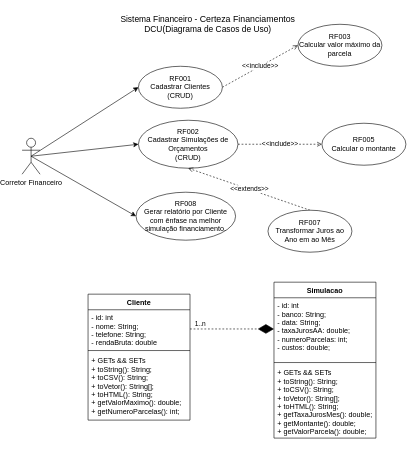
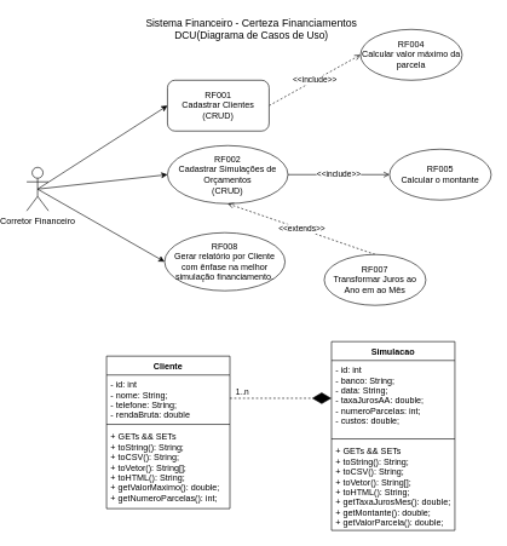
  <mxCell id="0" />
  <mxCell id="1" parent="0" />
  <mxCell id="2" style="rounded=0;orthogonalLoop=1;jettySize=auto;html=1;exitX=0.5;exitY=0.5;exitDx=0;exitDy=0;exitPerimeter=0;entryX=0;entryY=0.5;entryDx=0;entryDy=0;" edge="1" parent="1" source="5" target="7"><mxGeometry relative="1" as="geometry" /></mxCell>
  <mxCell id="3" style="edgeStyle=none;rounded=0;orthogonalLoop=1;jettySize=auto;html=1;exitX=0.5;exitY=0.5;exitDx=0;exitDy=0;exitPerimeter=0;entryX=0;entryY=0.5;entryDx=0;entryDy=0;" edge="1" parent="1" source="5" target="9"><mxGeometry relative="1" as="geometry" /></mxCell>
  <mxCell id="4" style="edgeStyle=none;rounded=0;orthogonalLoop=1;jettySize=auto;html=1;exitX=0.5;exitY=0.5;exitDx=0;exitDy=0;exitPerimeter=0;entryX=0;entryY=0.5;entryDx=0;entryDy=0;" edge="1" parent="1" source="5" target="14"><mxGeometry relative="1" as="geometry" /></mxCell>
  <mxCell id="5" value="Corretor Financeiro" style="shape=umlActor;verticalLabelPosition=bottom;verticalAlign=top;html=1;outlineConnect=0;" vertex="1" parent="1"><mxGeometry x="20" y="230" width="30" height="60" as="geometry" /></mxCell>
  <mxCell id="6" value="&amp;lt;&amp;lt;include&amp;gt;&amp;gt;" style="edgeStyle=none;rounded=0;orthogonalLoop=1;jettySize=auto;html=1;exitX=1;exitY=0.5;exitDx=0;exitDy=0;entryX=0;entryY=0.5;entryDx=0;entryDy=0;dashed=1;endArrow=open;endFill=0;" edge="1" parent="1" source="7" target="10"><mxGeometry relative="1" as="geometry" /></mxCell>
- <mxCell id="7" value="RF001&lt;br&gt;Cadastrar Clientes&lt;br&gt;(CRUD)" style="ellipse;whiteSpace=wrap;html=1;" vertex="1" parent="1"><mxGeometry x="214" y="110" width="140" height="70" as="geometry" /></mxCell>
- <mxCell id="8" value="&amp;lt;&amp;lt;include&amp;gt;&amp;gt;" style="edgeStyle=none;rounded=0;orthogonalLoop=1;jettySize=auto;html=1;exitX=1;exitY=0.5;exitDx=0;exitDy=0;entryX=0;entryY=0.5;entryDx=0;entryDy=0;dashed=1;endArrow=open;endFill=0;" edge="1" parent="1" source="9" target="11"><mxGeometry relative="1" as="geometry" /></mxCell>
+ <mxCell id="7" value="RF001&lt;br&gt;Cadastrar Clientes&lt;br&gt;(CRUD)" style="whiteSpace=wrap;html=1;rounded=1;" vertex="1" parent="1"><mxGeometry x="214" y="110" width="140" height="70" as="geometry" /></mxCell>
+ <mxCell id="8" value="&amp;lt;&amp;lt;include&amp;gt;&amp;gt;" style="edgeStyle=none;rounded=0;orthogonalLoop=1;jettySize=auto;html=1;exitX=1;exitY=0.5;exitDx=0;exitDy=0;entryX=0;entryY=0.5;entryDx=0;entryDy=0;dashed=0;endArrow=open;endFill=0;" edge="1" parent="1" source="9" target="11"><mxGeometry relative="1" as="geometry" /></mxCell>
  <mxCell id="9" value="RF002&lt;br&gt;Cadastrar Simulações de Orçamentos&lt;br&gt;(CRUD)" style="ellipse;whiteSpace=wrap;html=1;" vertex="1" parent="1"><mxGeometry x="214" y="200" width="166" height="80" as="geometry" /></mxCell>
- <mxCell id="10" value="RF003&lt;br&gt;Calcular valor máximo da parcela" style="ellipse;whiteSpace=wrap;html=1;" vertex="1" parent="1"><mxGeometry x="480" y="40" width="140" height="70" as="geometry" /></mxCell>
+ <mxCell id="10" value="RF004&lt;br&gt;Calcular valor máximo da parcela" style="ellipse;whiteSpace=wrap;html=1;" vertex="1" parent="1"><mxGeometry x="480" y="40" width="140" height="70" as="geometry" /></mxCell>
  <mxCell id="11" value="RF005&lt;br&gt;Calcular o montante" style="ellipse;whiteSpace=wrap;html=1;" vertex="1" parent="1"><mxGeometry x="520" y="205" width="140" height="70" as="geometry" /></mxCell>
  <mxCell id="12" value="&amp;lt;&amp;lt;extends&amp;gt;&amp;gt;" style="edgeStyle=none;rounded=0;orthogonalLoop=1;jettySize=auto;html=1;exitX=0.5;exitY=0;exitDx=0;exitDy=0;entryX=0.5;entryY=1;entryDx=0;entryDy=0;dashed=1;endArrow=open;endFill=0;" edge="1" parent="1" source="13" target="9"><mxGeometry relative="1" as="geometry" /></mxCell>
  <mxCell id="13" value="RF007&lt;br&gt;Transformar Juros ao Ano em ao Mês" style="ellipse;whiteSpace=wrap;html=1;" vertex="1" parent="1"><mxGeometry x="430" y="350" width="140" height="70" as="geometry" /></mxCell>
  <mxCell id="14" value="RF008&lt;br&gt;Gerar relatório por Cliente com ênfase na melhor simulação financiamento." style="ellipse;whiteSpace=wrap;html=1;" vertex="1" parent="1"><mxGeometry x="210" y="320" width="166" height="80" as="geometry" /></mxCell>
  <mxCell id="15" value="Sistema Financeiro -&amp;nbsp;&lt;span style=&quot;font-size: 11.0pt ; line-height: 115% ; font-family: &amp;#34;arial&amp;#34; , sans-serif&quot;&gt;Certeza&amp;nbsp;Financiamentos&lt;/span&gt;&lt;br style=&quot;font-size: 14px&quot;&gt;DCU(Diagrama de Casos de Uso)" style="text;html=1;strokeColor=none;fillColor=none;align=center;verticalAlign=middle;whiteSpace=wrap;rounded=0;fontSize=14;" vertex="1" parent="1"><mxGeometry x="170" y="20" width="320" height="40" as="geometry" /></mxCell>
  <mxCell id="16" value="1..n" style="endArrow=diamondThin;endFill=1;endSize=24;html=1;dashed=1;exitX=1;exitY=0.5;exitDx=0;exitDy=0;entryX=0;entryY=0.5;entryDx=0;entryDy=0;" edge="1" parent="1" source="18" target="22"><mxGeometry x="-0.759" y="8" width="160" relative="1" as="geometry"><mxPoint x="270" y="660" as="sourcePoint" /><mxPoint x="430" y="660" as="targetPoint" /><mxPoint as="offset" /></mxGeometry></mxCell>
  <mxCell id="17" value="Cliente" style="swimlane;fontStyle=1;align=center;verticalAlign=top;childLayout=stackLayout;horizontal=1;startSize=26;horizontalStack=0;resizeParent=1;resizeParentMax=0;resizeLast=0;collapsible=1;marginBottom=0;" vertex="1" parent="1"><mxGeometry x="130" y="490" width="170" height="210" as="geometry" /></mxCell>
  <mxCell id="18" value="- id: int&#10;- nome: String;&#10;- telefone: String;&#10;- rendaBruta: double&#10; " style="text;strokeColor=none;fillColor=none;align=left;verticalAlign=top;spacingLeft=4;spacingRight=4;overflow=hidden;rotatable=0;points=[[0,0.5],[1,0.5]];portConstraint=eastwest;" vertex="1" parent="17"><mxGeometry y="26" width="170" height="64" as="geometry" /></mxCell>
  <mxCell id="19" value="" style="line;strokeWidth=1;fillColor=none;align=left;verticalAlign=middle;spacingTop=-1;spacingLeft=3;spacingRight=3;rotatable=0;labelPosition=right;points=[];portConstraint=eastwest;" vertex="1" parent="17"><mxGeometry y="90" width="170" height="8" as="geometry" /></mxCell>
  <mxCell id="20" value="+ GETs &amp;&amp; SETs&#10;+ toString(): String;&#10;+ toCSV(): String;&#10;+ toVetor(): String[];&#10;+ toHTML(): String;&#10;+ getValorMaximo(): double;&#10;+ getNumeroParcelas(): int;" style="text;strokeColor=none;fillColor=none;align=left;verticalAlign=top;spacingLeft=4;spacingRight=4;overflow=hidden;rotatable=0;points=[[0,0.5],[1,0.5]];portConstraint=eastwest;" vertex="1" parent="17"><mxGeometry y="98" width="170" height="112" as="geometry" /></mxCell>
  <mxCell id="21" value="Simulacao" style="swimlane;fontStyle=1;align=center;verticalAlign=top;childLayout=stackLayout;horizontal=1;startSize=26;horizontalStack=0;resizeParent=1;resizeParentMax=0;resizeLast=0;collapsible=1;marginBottom=0;" vertex="1" parent="1"><mxGeometry x="440" y="470" width="170" height="260" as="geometry" /></mxCell>
  <mxCell id="22" value="- id: int&#10;- banco: String;&#10;- data: String;&#10;- taxaJurosAA: double;&#10;- numeroParcelas: int;&#10;- custos: double;&#10; " style="text;strokeColor=none;fillColor=none;align=left;verticalAlign=top;spacingLeft=4;spacingRight=4;overflow=hidden;rotatable=0;points=[[0,0.5],[1,0.5]];portConstraint=eastwest;" vertex="1" parent="21"><mxGeometry y="26" width="170" height="104" as="geometry" /></mxCell>
  <mxCell id="23" value="" style="line;strokeWidth=1;fillColor=none;align=left;verticalAlign=middle;spacingTop=-1;spacingLeft=3;spacingRight=3;rotatable=0;labelPosition=right;points=[];portConstraint=eastwest;" vertex="1" parent="21"><mxGeometry y="130" width="170" height="8" as="geometry" /></mxCell>
  <mxCell id="24" value="+ GETs &amp;&amp; SETs&#10;+ toString(): String;&#10;+ toCSV(): String;&#10;+ toVetor(): String[];&#10;+ toHTML(): String;&#10;+ getTaxaJurosMes(): double;&#10;+ getMontante(): double;&#10;+ getValorParcela(): double;" style="text;strokeColor=none;fillColor=none;align=left;verticalAlign=top;spacingLeft=4;spacingRight=4;overflow=hidden;rotatable=0;points=[[0,0.5],[1,0.5]];portConstraint=eastwest;" vertex="1" parent="21"><mxGeometry y="138" width="170" height="122" as="geometry" /></mxCell>
